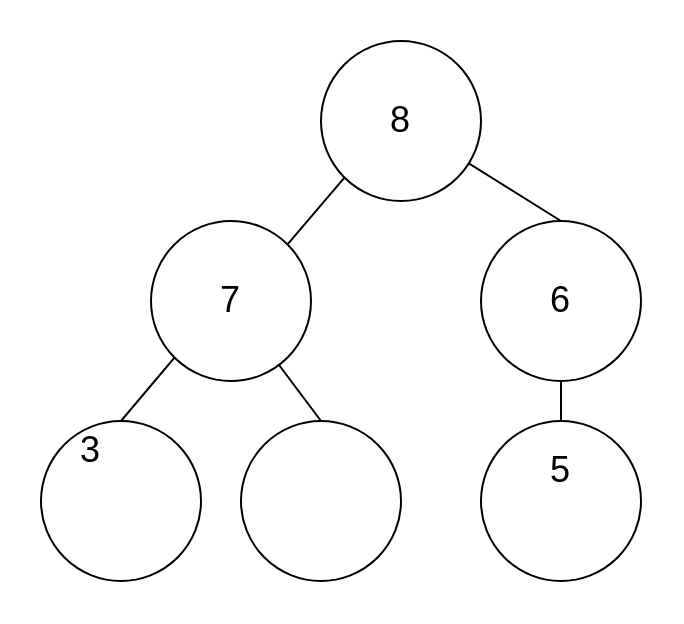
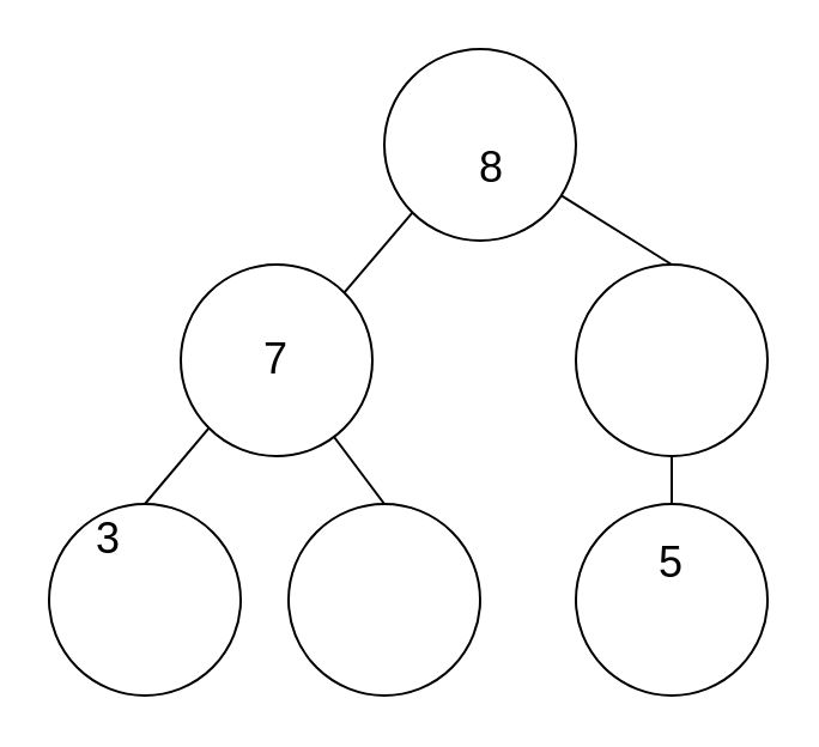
  <mxCell id="0" />
  <mxCell id="1" parent="0" />
  <mxCell id="2" value="" style="ellipse;whiteSpace=wrap;html=1;aspect=fixed;fontSize=18;" vertex="1" parent="1"><mxGeometry x="160" y="20" width="80" height="80" as="geometry" /></mxCell>
- <mxCell id="3" value="8" style="text;html=1;strokeColor=none;fillColor=none;align=center;verticalAlign=middle;whiteSpace=wrap;rounded=0;fontSize=18;" vertex="1" parent="1"><mxGeometry x="180" y="50" width="40" height="20" as="geometry" /></mxCell>
+ <mxCell id="3" value="8" style="text;html=1;strokeColor=none;fillColor=none;align=center;verticalAlign=middle;whiteSpace=wrap;rounded=0;fontSize=18;" vertex="1" parent="1"><mxGeometry x="185" y="60" width="40" height="20" as="geometry" /></mxCell>
  <mxCell id="4" value="" style="ellipse;whiteSpace=wrap;html=1;aspect=fixed;fontSize=18;" vertex="1" parent="1"><mxGeometry x="75" y="110" width="80" height="80" as="geometry" /></mxCell>
  <mxCell id="5" value="7" style="text;html=1;strokeColor=none;fillColor=none;align=center;verticalAlign=middle;whiteSpace=wrap;rounded=0;fontSize=18;" vertex="1" parent="1"><mxGeometry x="95" y="140" width="40" height="20" as="geometry" /></mxCell>
  <mxCell id="6" value="" style="ellipse;whiteSpace=wrap;html=1;aspect=fixed;fontSize=18;" vertex="1" parent="1"><mxGeometry x="240" y="110" width="80" height="80" as="geometry" /></mxCell>
- <mxCell id="7" value="6" style="text;html=1;strokeColor=none;fillColor=none;align=center;verticalAlign=middle;whiteSpace=wrap;rounded=0;fontSize=18;" vertex="1" parent="1"><mxGeometry x="260" y="140" width="40" height="20" as="geometry" /></mxCell>
  <mxCell id="8" value="" style="ellipse;whiteSpace=wrap;html=1;aspect=fixed;fontSize=18;" vertex="1" parent="1"><mxGeometry x="120" y="210" width="80" height="80" as="geometry" /></mxCell>
  <mxCell id="9" value="" style="ellipse;whiteSpace=wrap;html=1;aspect=fixed;fontSize=18;" vertex="1" parent="1"><mxGeometry x="20" y="210" width="80" height="80" as="geometry" /></mxCell>
  <mxCell id="10" value="3" style="text;html=1;strokeColor=none;fillColor=none;align=center;verticalAlign=middle;whiteSpace=wrap;rounded=0;fontSize=18;" vertex="1" parent="1"><mxGeometry x="25" y="215" width="40" height="20" as="geometry" /></mxCell>
  <mxCell id="11" value="" style="ellipse;whiteSpace=wrap;html=1;aspect=fixed;fontSize=18;" vertex="1" parent="1"><mxGeometry x="240" y="210" width="80" height="80" as="geometry" /></mxCell>
  <mxCell id="12" value="5" style="text;html=1;strokeColor=none;fillColor=none;align=center;verticalAlign=middle;whiteSpace=wrap;rounded=0;fontSize=18;" vertex="1" parent="1"><mxGeometry x="260" y="225" width="40" height="20" as="geometry" /></mxCell>
  <mxCell id="13" value="" style="endArrow=none;html=1;fontSize=18;exitX=1;exitY=0;exitDx=0;exitDy=0;entryX=0;entryY=1;entryDx=0;entryDy=0;" edge="1" parent="1" source="4" target="2"><mxGeometry width="50" height="50" relative="1" as="geometry"><mxPoint x="235" y="150" as="sourcePoint" /><mxPoint x="285" y="100" as="targetPoint" /></mxGeometry></mxCell>
  <mxCell id="14" value="" style="endArrow=none;html=1;fontSize=18;exitX=0.5;exitY=0;exitDx=0;exitDy=0;entryX=0;entryY=1;entryDx=0;entryDy=0;" edge="1" parent="1" source="9" target="4"><mxGeometry width="50" height="50" relative="1" as="geometry"><mxPoint x="160" y="200" as="sourcePoint" /><mxPoint x="210" y="150" as="targetPoint" /></mxGeometry></mxCell>
  <mxCell id="15" value="" style="endArrow=none;html=1;fontSize=18;exitX=0.5;exitY=0;exitDx=0;exitDy=0;" edge="1" parent="1" source="8" target="4"><mxGeometry width="50" height="50" relative="1" as="geometry"><mxPoint x="235" y="150" as="sourcePoint" /><mxPoint x="285" y="100" as="targetPoint" /></mxGeometry></mxCell>
  <mxCell id="16" value="" style="endArrow=none;html=1;fontSize=18;entryX=0.5;entryY=0;entryDx=0;entryDy=0;" edge="1" parent="1" source="2" target="6"><mxGeometry width="50" height="50" relative="1" as="geometry"><mxPoint x="235" y="150" as="sourcePoint" /><mxPoint x="285" y="90" as="targetPoint" /></mxGeometry></mxCell>
  <mxCell id="17" value="" style="endArrow=none;html=1;fontSize=18;exitX=0.5;exitY=1;exitDx=0;exitDy=0;entryX=0.5;entryY=0;entryDx=0;entryDy=0;" edge="1" parent="1" source="6" target="11"><mxGeometry width="50" height="50" relative="1" as="geometry"><mxPoint x="235" y="150" as="sourcePoint" /><mxPoint x="285" y="100" as="targetPoint" /></mxGeometry></mxCell>
